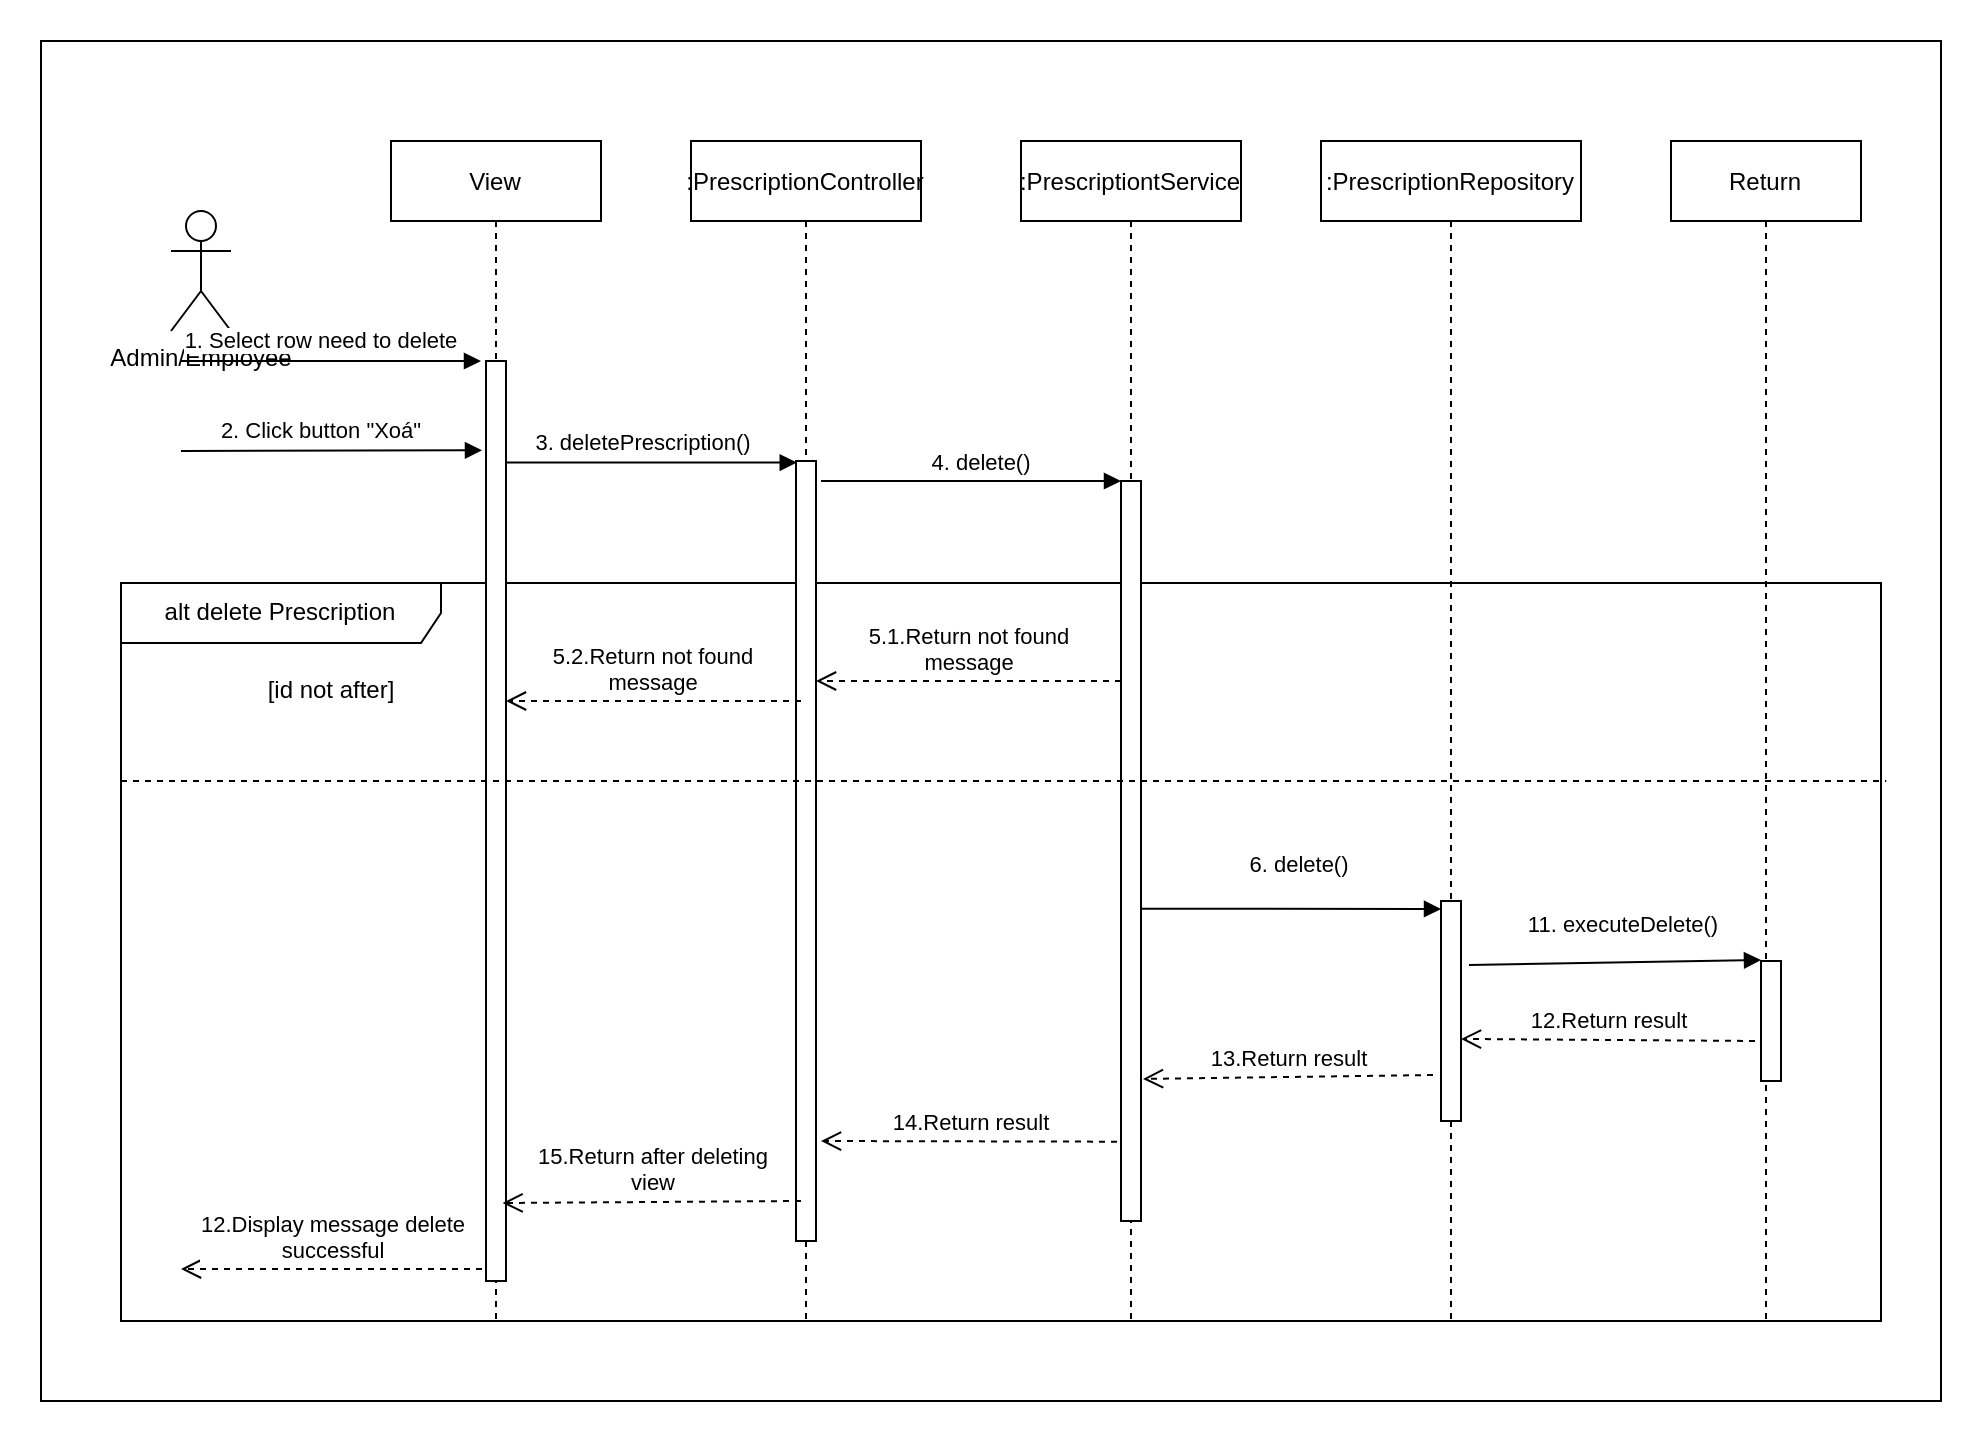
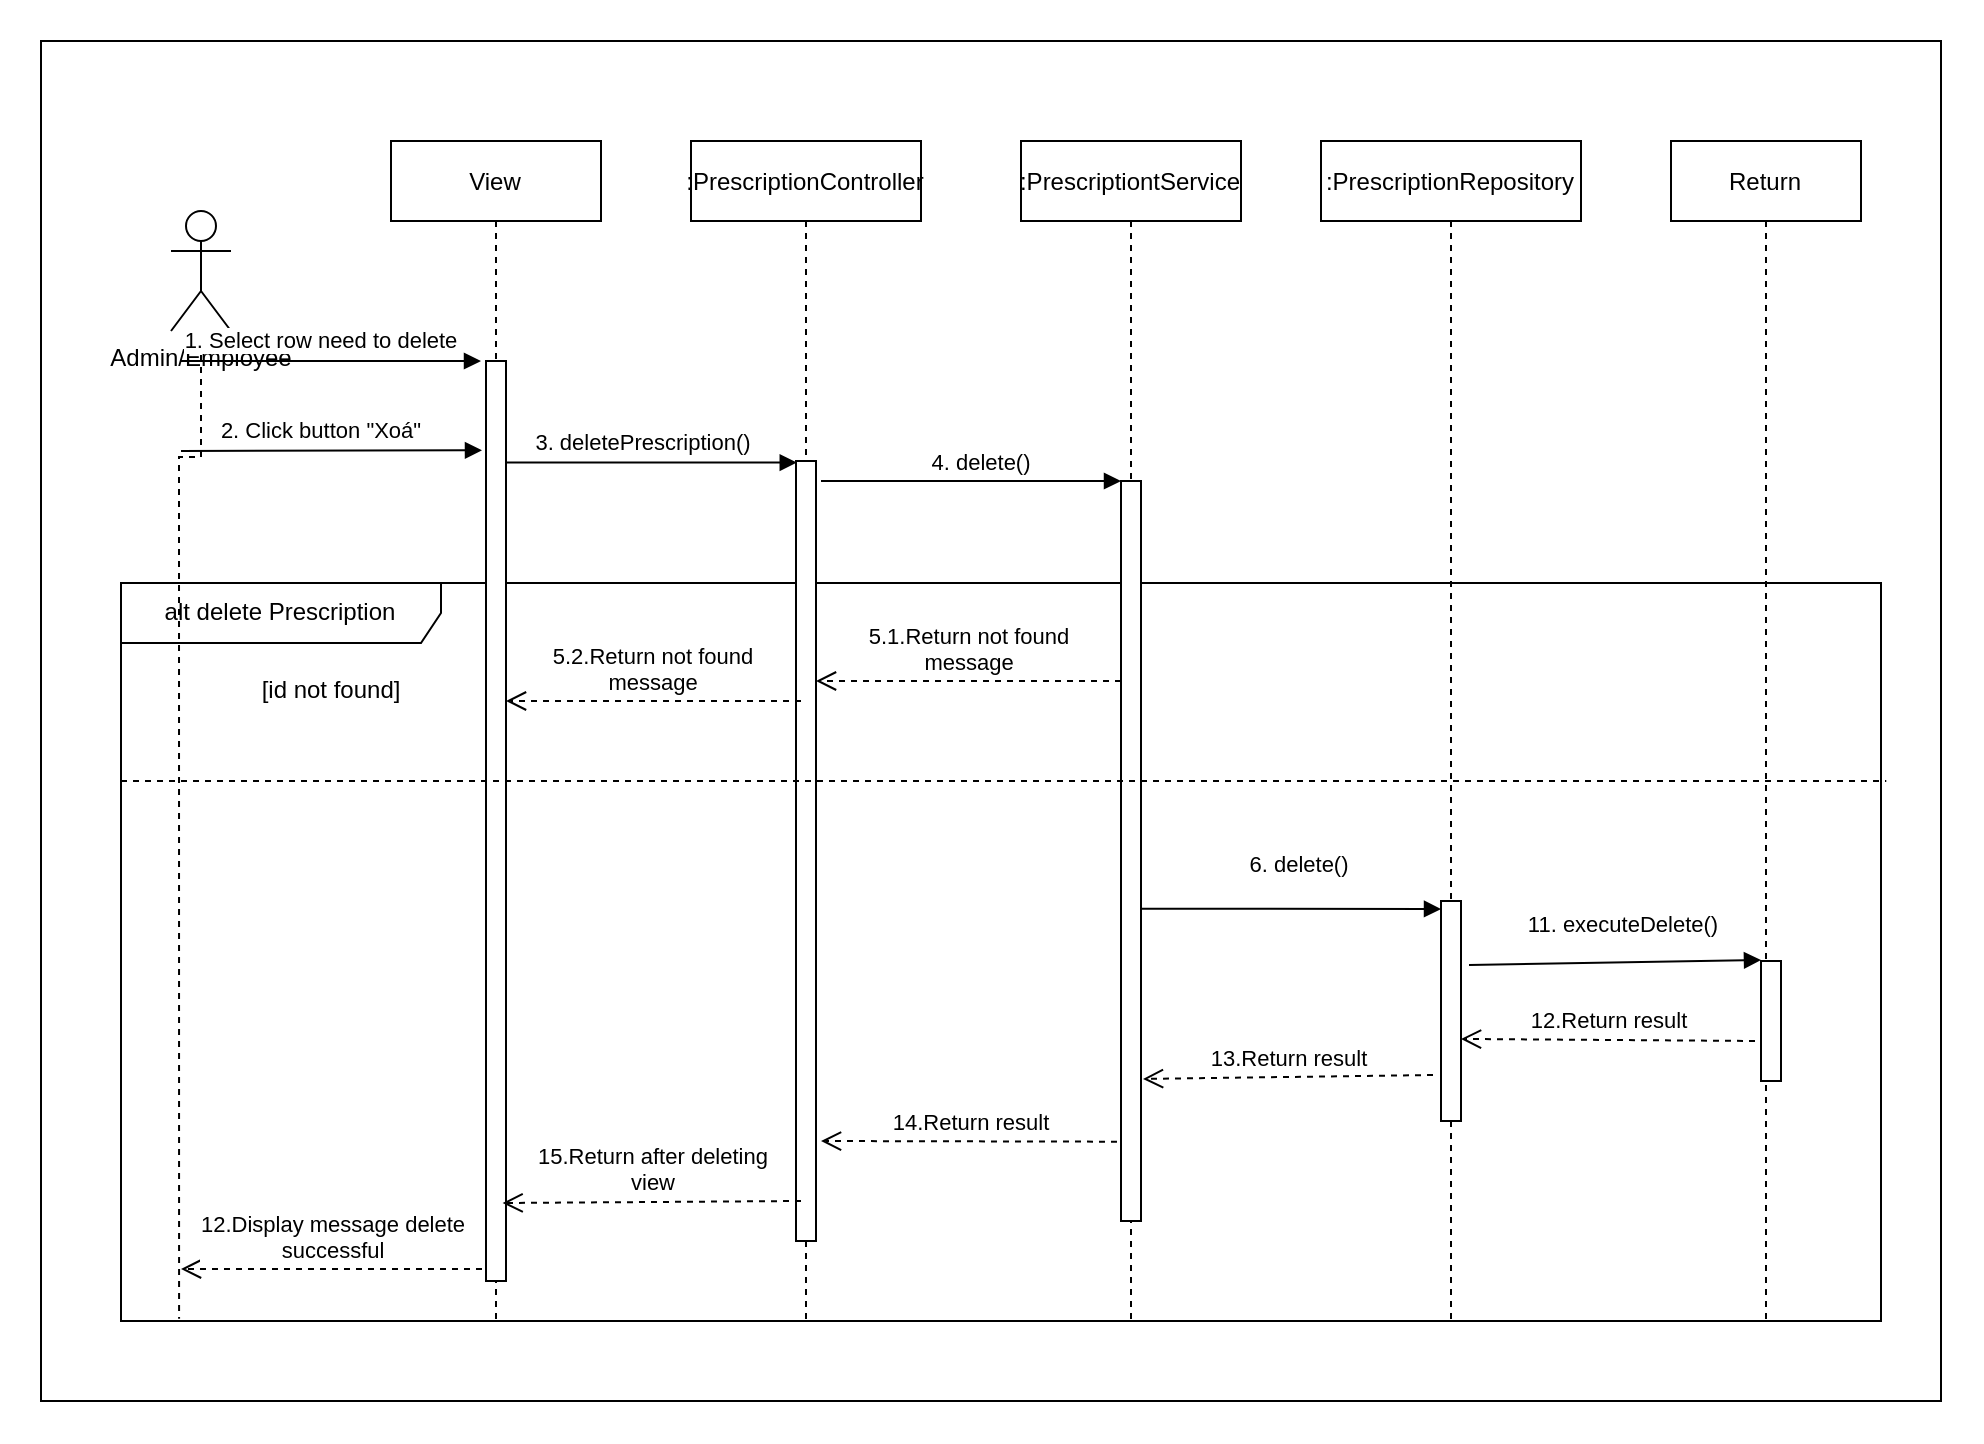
  <mxCell id="0" />
  <mxCell id="1" parent="0" />
  <mxCell id="2" value="" style="rounded=0;whiteSpace=wrap;html=1;" parent="1" vertex="1"><mxGeometry x="20" y="20" width="950" height="680" as="geometry" /></mxCell>
  <mxCell id="3" value="alt delete Prescription" style="shape=umlFrame;whiteSpace=wrap;html=1;width=160;height=30;" parent="1" vertex="1"><mxGeometry x="60" y="291" width="880" height="369" as="geometry" /></mxCell>
  <mxCell id="4" value="Admin/Employee" style="shape=umlActor;verticalLabelPosition=bottom;verticalAlign=top;html=1;" parent="1" vertex="1"><mxGeometry x="85" y="105" width="30" height="60" as="geometry" /></mxCell>
+ <mxCell id="5" style="edgeStyle=orthogonalEdgeStyle;rounded=0;orthogonalLoop=1;jettySize=auto;html=1;dashed=1;endArrow=none;endFill=0;entryX=0.033;entryY=0.997;entryDx=0;entryDy=0;entryPerimeter=0;" parent="1" source="4" target="3" edge="1"><mxGeometry relative="1" as="geometry"><mxPoint x="90" y="540" as="targetPoint" /></mxGeometry></mxCell>
  <mxCell id="6" value="View" style="shape=umlLifeline;perimeter=lifelinePerimeter;container=1;collapsible=0;recursiveResize=0;rounded=0;shadow=0;strokeWidth=1;" parent="1" vertex="1"><mxGeometry x="195" y="70" width="105" height="590" as="geometry" /></mxCell>
  <mxCell id="7" value="" style="html=1;points=[];perimeter=orthogonalPerimeter;" parent="6" vertex="1"><mxGeometry x="47.5" y="110" width="10" height="460" as="geometry" /></mxCell>
- <mxCell id="8" value="[id not after]" style="text;html=1;align=center;verticalAlign=middle;resizable=0;points=[];autosize=1;strokeColor=none;fillColor=none;" parent="6" vertex="1"><mxGeometry x="-75" y="260" width="90" height="30" as="geometry" /></mxCell>
+ <mxCell id="8" value="[id not found]" style="text;html=1;align=center;verticalAlign=middle;resizable=0;points=[];autosize=1;strokeColor=none;fillColor=none;" parent="6" vertex="1"><mxGeometry x="-75" y="260" width="90" height="30" as="geometry" /></mxCell>
  <mxCell id="9" value=":PrescriptionController" style="shape=umlLifeline;perimeter=lifelinePerimeter;container=1;collapsible=0;recursiveResize=0;rounded=0;shadow=0;strokeWidth=1;" parent="1" vertex="1"><mxGeometry x="345" y="70" width="115" height="590" as="geometry" /></mxCell>
  <mxCell id="10" value="" style="html=1;points=[];perimeter=orthogonalPerimeter;" parent="9" vertex="1"><mxGeometry x="52.5" y="160" width="10" height="390" as="geometry" /></mxCell>
  <mxCell id="11" value="5.2.Return not found&lt;br&gt;message" style="html=1;verticalAlign=bottom;endArrow=open;dashed=1;endSize=8;exitX=-0.055;exitY=0.291;exitDx=0;exitDy=0;exitPerimeter=0;" parent="9" target="7" edge="1"><mxGeometry x="-0.003" relative="1" as="geometry"><mxPoint x="55" y="280" as="sourcePoint" /><mxPoint x="-94" y="281" as="targetPoint" /><mxPoint as="offset" /></mxGeometry></mxCell>
  <mxCell id="12" value="4. delete()" style="html=1;verticalAlign=bottom;endArrow=block;entryX=0;entryY=0;entryDx=0;entryDy=0;entryPerimeter=0;" parent="9" target="16" edge="1"><mxGeometry x="0.067" width="80" relative="1" as="geometry"><mxPoint x="65" y="170" as="sourcePoint" /><mxPoint x="215" y="170" as="targetPoint" /><mxPoint as="offset" /></mxGeometry></mxCell>
  <mxCell id="13" value="14.Return result" style="html=1;verticalAlign=bottom;endArrow=open;dashed=1;endSize=8;exitX=-0.08;exitY=0.843;exitDx=0;exitDy=0;exitPerimeter=0;" parent="9" edge="1"><mxGeometry x="-0.007" relative="1" as="geometry"><mxPoint x="213.0" y="500.34" as="sourcePoint" /><mxPoint x="65" y="500" as="targetPoint" /><mxPoint as="offset" /></mxGeometry></mxCell>
  <mxCell id="14" value="15.Return after deleting&lt;br&gt;&amp;nbsp;view&amp;nbsp;" style="html=1;verticalAlign=bottom;endArrow=open;dashed=1;endSize=8;exitX=-0.08;exitY=0.9;exitDx=0;exitDy=0;exitPerimeter=0;" parent="9" edge="1"><mxGeometry x="-0.007" relative="1" as="geometry"><mxPoint x="55.0" y="530" as="sourcePoint" /><mxPoint x="-94.2" y="531" as="targetPoint" /><mxPoint as="offset" /></mxGeometry></mxCell>
  <mxCell id="15" value=":PrescriptiontService" style="shape=umlLifeline;perimeter=lifelinePerimeter;container=1;collapsible=0;recursiveResize=0;rounded=0;shadow=0;strokeWidth=1;" parent="1" vertex="1"><mxGeometry x="510" y="70" width="110" height="590" as="geometry" /></mxCell>
  <mxCell id="16" value="" style="html=1;points=[];perimeter=orthogonalPerimeter;" parent="15" vertex="1"><mxGeometry x="50" y="170" width="10" height="370" as="geometry" /></mxCell>
  <mxCell id="17" value="5.1.Return not found &lt;br&gt;message" style="html=1;verticalAlign=bottom;endArrow=open;dashed=1;endSize=8;exitX=-0.055;exitY=0.291;exitDx=0;exitDy=0;exitPerimeter=0;" parent="15" target="10" edge="1"><mxGeometry x="-0.003" relative="1" as="geometry"><mxPoint x="50" y="270" as="sourcePoint" /><mxPoint x="-99" y="271" as="targetPoint" /><mxPoint as="offset" /></mxGeometry></mxCell>
  <mxCell id="18" value=":PrescriptionRepository" style="shape=umlLifeline;perimeter=lifelinePerimeter;container=1;collapsible=0;recursiveResize=0;rounded=0;shadow=0;strokeWidth=1;" parent="1" vertex="1"><mxGeometry x="660" y="70" width="130" height="590" as="geometry" /></mxCell>
  <mxCell id="19" value="6. delete()" style="html=1;verticalAlign=bottom;endArrow=block;exitX=1;exitY=0.578;exitDx=0;exitDy=0;exitPerimeter=0;entryX=0;entryY=0.705;entryDx=0;entryDy=0;entryPerimeter=0;" parent="18" source="16" edge="1"><mxGeometry x="0.058" y="13" width="80" relative="1" as="geometry"><mxPoint x="-89" y="394.25" as="sourcePoint" /><mxPoint x="60" y="384" as="targetPoint" /><mxPoint as="offset" /></mxGeometry></mxCell>
  <mxCell id="20" value="Return" style="shape=umlLifeline;perimeter=lifelinePerimeter;container=1;collapsible=0;recursiveResize=0;rounded=0;shadow=0;strokeWidth=1;" parent="1" vertex="1"><mxGeometry x="835" y="70" width="95" height="590" as="geometry" /></mxCell>
  <mxCell id="21" value="" style="html=1;points=[];perimeter=orthogonalPerimeter;" parent="20" vertex="1"><mxGeometry x="45" y="410" width="10" height="60" as="geometry" /></mxCell>
  <mxCell id="22" value="11. executeDelete()" style="html=1;verticalAlign=bottom;endArrow=block;exitX=1.4;exitY=0.291;exitDx=0;exitDy=0;exitPerimeter=0;entryX=-0.2;entryY=0.758;entryDx=0;entryDy=0;entryPerimeter=0;" parent="20" source="30" edge="1"><mxGeometry x="0.054" y="10" width="80" relative="1" as="geometry"><mxPoint x="-101" y="420.46" as="sourcePoint" /><mxPoint x="45" y="409.54" as="targetPoint" /><mxPoint as="offset" /></mxGeometry></mxCell>
  <mxCell id="23" value="2. Click button&amp;nbsp;&quot;Xoá&quot;" style="html=1;verticalAlign=bottom;endArrow=block;entryX=-0.2;entryY=0.097;entryDx=0;entryDy=0;entryPerimeter=0;" parent="1" target="7" edge="1"><mxGeometry x="-0.067" y="1" width="80" relative="1" as="geometry"><mxPoint x="90" y="225" as="sourcePoint" /><mxPoint x="230" y="212" as="targetPoint" /><mxPoint as="offset" /></mxGeometry></mxCell>
  <mxCell id="24" value="3. deletePrescription()" style="html=1;verticalAlign=bottom;endArrow=block;entryX=0.038;entryY=0.002;entryDx=0;entryDy=0;entryPerimeter=0;" parent="1" source="7" target="10" edge="1"><mxGeometry x="-0.069" y="1" width="80" relative="1" as="geometry"><mxPoint x="255" y="230" as="sourcePoint" /><mxPoint x="400" y="230" as="targetPoint" /><mxPoint as="offset" /></mxGeometry></mxCell>
  <mxCell id="25" value="" style="endArrow=none;dashed=1;html=1;rounded=0;entryX=1.003;entryY=0.184;entryDx=0;entryDy=0;entryPerimeter=0;exitX=0;exitY=0.184;exitDx=0;exitDy=0;exitPerimeter=0;" parent="1" edge="1"><mxGeometry width="50" height="50" relative="1" as="geometry"><mxPoint x="60" y="389.996" as="sourcePoint" /><mxPoint x="942.64" y="389.996" as="targetPoint" /></mxGeometry></mxCell>
  <mxCell id="26" value="12.Return result" style="html=1;verticalAlign=bottom;endArrow=open;dashed=1;endSize=8;exitX=-0.3;exitY=0.824;exitDx=0;exitDy=0;exitPerimeter=0;entryX=1;entryY=0.627;entryDx=0;entryDy=0;entryPerimeter=0;" parent="1" target="30" edge="1"><mxGeometry x="-0.005" relative="1" as="geometry"><mxPoint x="877" y="520" as="sourcePoint" /><mxPoint x="733" y="523.61" as="targetPoint" /><mxPoint as="offset" /></mxGeometry></mxCell>
  <mxCell id="27" value="12.Display message delete&lt;br&gt;successful" style="html=1;verticalAlign=bottom;endArrow=open;dashed=1;endSize=8;exitX=-0.2;exitY=0.987;exitDx=0;exitDy=0;exitPerimeter=0;" parent="1" source="7" edge="1"><mxGeometry x="-0.007" relative="1" as="geometry"><mxPoint x="239" y="580" as="sourcePoint" /><mxPoint x="90" y="634" as="targetPoint" /><mxPoint as="offset" /></mxGeometry></mxCell>
  <mxCell id="28" value="13.Return result" style="html=1;verticalAlign=bottom;endArrow=open;dashed=1;endSize=8;exitX=-0.4;exitY=0.791;exitDx=0;exitDy=0;exitPerimeter=0;entryX=1.1;entryY=0.808;entryDx=0;entryDy=0;entryPerimeter=0;" parent="1" source="30" target="16" edge="1"><mxGeometry x="-0.007" relative="1" as="geometry"><mxPoint x="719" y="520" as="sourcePoint" /><mxPoint x="570" y="521" as="targetPoint" /><mxPoint as="offset" /></mxGeometry></mxCell>
  <mxCell id="29" value="1. Select row need to delete" style="html=1;verticalAlign=bottom;endArrow=block;" parent="1" edge="1"><mxGeometry x="-0.067" y="1" width="80" relative="1" as="geometry"><mxPoint x="90" y="180" as="sourcePoint" /><mxPoint x="240" y="180" as="targetPoint" /><mxPoint as="offset" /></mxGeometry></mxCell>
  <mxCell id="30" value="" style="html=1;points=[];perimeter=orthogonalPerimeter;" parent="1" vertex="1"><mxGeometry x="720" y="450" width="10" height="110" as="geometry" /></mxCell>
